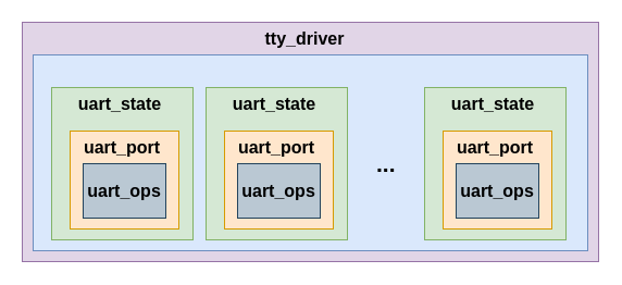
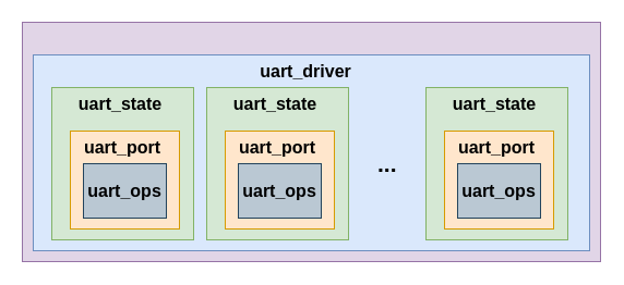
  <mxCell id="0" />
  <mxCell id="1" parent="0" />
  <mxCell id="2" value="" style="rounded=0;whiteSpace=wrap;html=1;fillColor=#e1d5e7;strokeColor=#9673a6;" vertex="1" parent="1"><mxGeometry x="20" y="20" width="530" height="220" as="geometry" /></mxCell>
  <mxCell id="3" value="" style="rounded=0;whiteSpace=wrap;html=1;fillColor=#dae8fc;strokeColor=#6c8ebf;" parent="1" vertex="1"><mxGeometry x="30" y="50" width="510" height="180" as="geometry" /></mxCell>
  <mxCell id="4" value="" style="rounded=0;whiteSpace=wrap;html=1;fillColor=#d5e8d4;strokeColor=#82b366;" parent="1" vertex="1"><mxGeometry x="47" y="80" width="130" height="140" as="geometry" /></mxCell>
  <mxCell id="5" value="" style="rounded=0;whiteSpace=wrap;html=1;fillColor=#ffe6cc;strokeColor=#d79b00;" parent="1" vertex="1"><mxGeometry x="64" y="120" width="100" height="90" as="geometry" /></mxCell>
  <mxCell id="6" value="" style="rounded=0;whiteSpace=wrap;html=1;fillColor=#bac8d3;strokeColor=#23445d;" parent="1" vertex="1"><mxGeometry x="76" y="150" width="76" height="50" as="geometry" /></mxCell>
+ <mxCell id="7" value="&lt;b&gt;&lt;font style=&quot;font-size: 16px;&quot;&gt;uart_driver&lt;/font&gt;&lt;/b&gt;" style="text;html=1;strokeColor=none;fillColor=none;align=center;verticalAlign=middle;whiteSpace=wrap;rounded=0;" parent="1" vertex="1"><mxGeometry x="230" y="50" width="100" height="30" as="geometry" /></mxCell>
  <mxCell id="8" value="&lt;b&gt;&lt;font style=&quot;font-size: 16px;&quot;&gt;uart_state&lt;/font&gt;&lt;/b&gt;" style="text;html=1;strokeColor=none;fillColor=none;align=center;verticalAlign=middle;whiteSpace=wrap;rounded=0;" parent="1" vertex="1"><mxGeometry x="60" y="80" width="100" height="30" as="geometry" /></mxCell>
  <mxCell id="9" value="&lt;b&gt;&lt;font style=&quot;font-size: 16px;&quot;&gt;uart_port&lt;/font&gt;&lt;/b&gt;" style="text;html=1;strokeColor=none;fillColor=none;align=center;verticalAlign=middle;whiteSpace=wrap;rounded=0;" parent="1" vertex="1"><mxGeometry x="62" y="120" width="100" height="30" as="geometry" /></mxCell>
  <mxCell id="10" value="&lt;b&gt;&lt;font style=&quot;font-size: 16px;&quot;&gt;uart_ops&lt;/font&gt;&lt;/b&gt;" style="text;html=1;strokeColor=none;fillColor=none;align=center;verticalAlign=middle;whiteSpace=wrap;rounded=0;" parent="1" vertex="1"><mxGeometry x="64" y="160" width="100" height="30" as="geometry" /></mxCell>
- <mxCell id="11" value="&lt;b&gt;&lt;font style=&quot;font-size: 16px;&quot;&gt;tty_driver&lt;/font&gt;&lt;/b&gt;" style="text;html=1;strokeColor=none;fillColor=none;align=center;verticalAlign=middle;whiteSpace=wrap;rounded=0;" vertex="1" parent="1"><mxGeometry x="230" y="20" width="100" height="30" as="geometry" /></mxCell>
  <mxCell id="12" value="" style="rounded=0;whiteSpace=wrap;html=1;fillColor=#d5e8d4;strokeColor=#82b366;" vertex="1" parent="1"><mxGeometry x="189" y="80" width="130" height="140" as="geometry" /></mxCell>
  <mxCell id="13" value="" style="rounded=0;whiteSpace=wrap;html=1;fillColor=#ffe6cc;strokeColor=#d79b00;" vertex="1" parent="1"><mxGeometry x="206" y="120" width="100" height="90" as="geometry" /></mxCell>
  <mxCell id="14" value="" style="rounded=0;whiteSpace=wrap;html=1;fillColor=#bac8d3;strokeColor=#23445d;" vertex="1" parent="1"><mxGeometry x="218" y="150" width="76" height="50" as="geometry" /></mxCell>
  <mxCell id="15" value="&lt;b&gt;&lt;font style=&quot;font-size: 16px;&quot;&gt;uart_state&lt;/font&gt;&lt;/b&gt;" style="text;html=1;strokeColor=none;fillColor=none;align=center;verticalAlign=middle;whiteSpace=wrap;rounded=0;" vertex="1" parent="1"><mxGeometry x="202" y="80" width="100" height="30" as="geometry" /></mxCell>
  <mxCell id="16" value="&lt;b&gt;&lt;font style=&quot;font-size: 16px;&quot;&gt;uart_port&lt;/font&gt;&lt;/b&gt;" style="text;html=1;strokeColor=none;fillColor=none;align=center;verticalAlign=middle;whiteSpace=wrap;rounded=0;" vertex="1" parent="1"><mxGeometry x="204" y="120" width="100" height="30" as="geometry" /></mxCell>
  <mxCell id="17" value="&lt;b&gt;&lt;font style=&quot;font-size: 16px;&quot;&gt;uart_ops&lt;/font&gt;&lt;/b&gt;" style="text;html=1;strokeColor=none;fillColor=none;align=center;verticalAlign=middle;whiteSpace=wrap;rounded=0;" vertex="1" parent="1"><mxGeometry x="206" y="160" width="100" height="30" as="geometry" /></mxCell>
  <mxCell id="18" value="" style="rounded=0;whiteSpace=wrap;html=1;fillColor=#d5e8d4;strokeColor=#82b366;" vertex="1" parent="1"><mxGeometry x="390" y="80" width="130" height="140" as="geometry" /></mxCell>
  <mxCell id="19" value="" style="rounded=0;whiteSpace=wrap;html=1;fillColor=#ffe6cc;strokeColor=#d79b00;" vertex="1" parent="1"><mxGeometry x="407" y="120" width="100" height="90" as="geometry" /></mxCell>
  <mxCell id="20" value="" style="rounded=0;whiteSpace=wrap;html=1;fillColor=#bac8d3;strokeColor=#23445d;" vertex="1" parent="1"><mxGeometry x="419" y="150" width="76" height="50" as="geometry" /></mxCell>
  <mxCell id="21" value="&lt;b&gt;&lt;font style=&quot;font-size: 16px;&quot;&gt;uart_state&lt;/font&gt;&lt;/b&gt;" style="text;html=1;strokeColor=none;fillColor=none;align=center;verticalAlign=middle;whiteSpace=wrap;rounded=0;" vertex="1" parent="1"><mxGeometry x="403" y="80" width="100" height="30" as="geometry" /></mxCell>
  <mxCell id="22" value="&lt;b&gt;&lt;font style=&quot;font-size: 16px;&quot;&gt;uart_port&lt;/font&gt;&lt;/b&gt;" style="text;html=1;strokeColor=none;fillColor=none;align=center;verticalAlign=middle;whiteSpace=wrap;rounded=0;" vertex="1" parent="1"><mxGeometry x="405" y="120" width="100" height="30" as="geometry" /></mxCell>
  <mxCell id="23" value="&lt;b&gt;&lt;font style=&quot;font-size: 16px;&quot;&gt;uart_ops&lt;/font&gt;&lt;/b&gt;" style="text;html=1;strokeColor=none;fillColor=none;align=center;verticalAlign=middle;whiteSpace=wrap;rounded=0;" vertex="1" parent="1"><mxGeometry x="407" y="160" width="100" height="30" as="geometry" /></mxCell>
  <mxCell id="24" value="&lt;b&gt;&lt;font style=&quot;font-size: 21px;&quot;&gt;...&lt;/font&gt;&lt;/b&gt;" style="text;strokeColor=none;fillColor=none;align=left;verticalAlign=middle;spacingLeft=4;spacingRight=4;overflow=hidden;points=[[0,0.5],[1,0.5]];portConstraint=eastwest;rotatable=0;whiteSpace=wrap;html=1;" vertex="1" parent="1"><mxGeometry x="340" y="135" width="30" height="30" as="geometry" /></mxCell>
